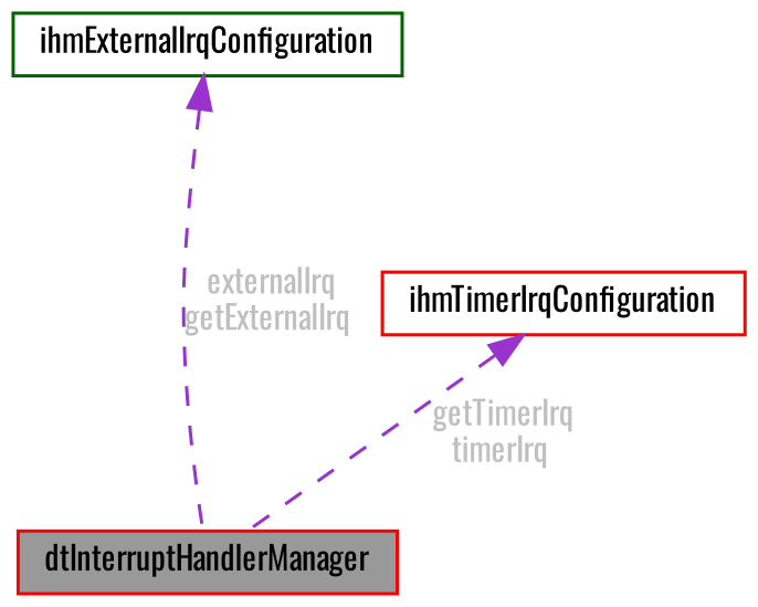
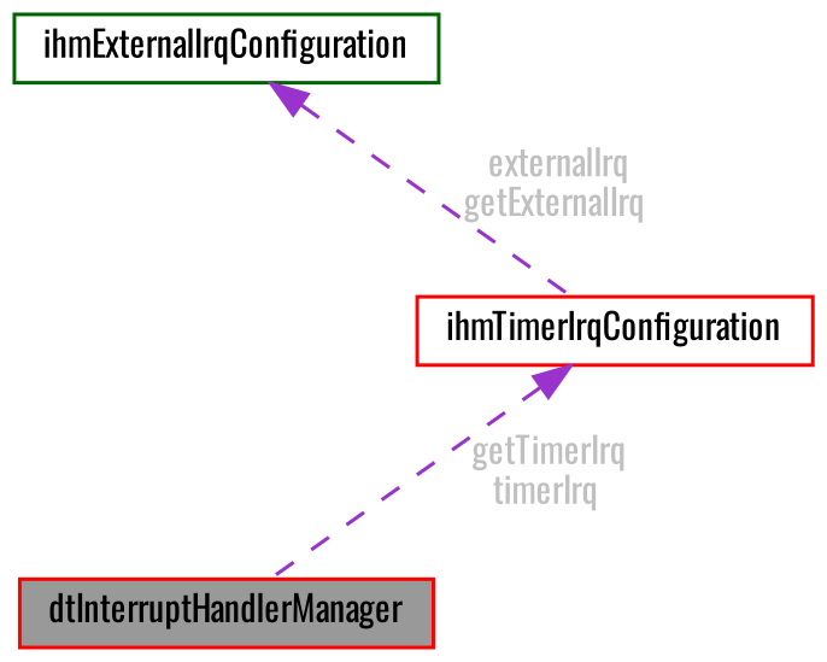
  digraph {
    fontname=Oswald
    node [color=red fillcolor=white fontname=Oswald fontsize=10 shape=box style=filled]
    edge [color=darkorchid3 dir=back fontcolor=grey fontname=Oswald fontsize=10 labelfontname=Helvetica labelfontsize=10 style=dashed]
    n1 [fillcolor=grey60 fontcolor=black height=0.2 label=dtInterruptHandlerManager width=0.4]
    n2 [color=darkgreen height=0.2 label=ihmExternalIrqConfiguration width=0.4]
    n3 [height=0.2 label=ihmTimerIrqConfiguration width=0.4]
-   n2 -> n1 [label=" externalIrq\ngetExternalIrq"]
+   n2 -> n3 [label=" externalIrq\ngetExternalIrq"]
    n3 -> n1 [label=" getTimerIrq\ntimerIrq"]
  }
